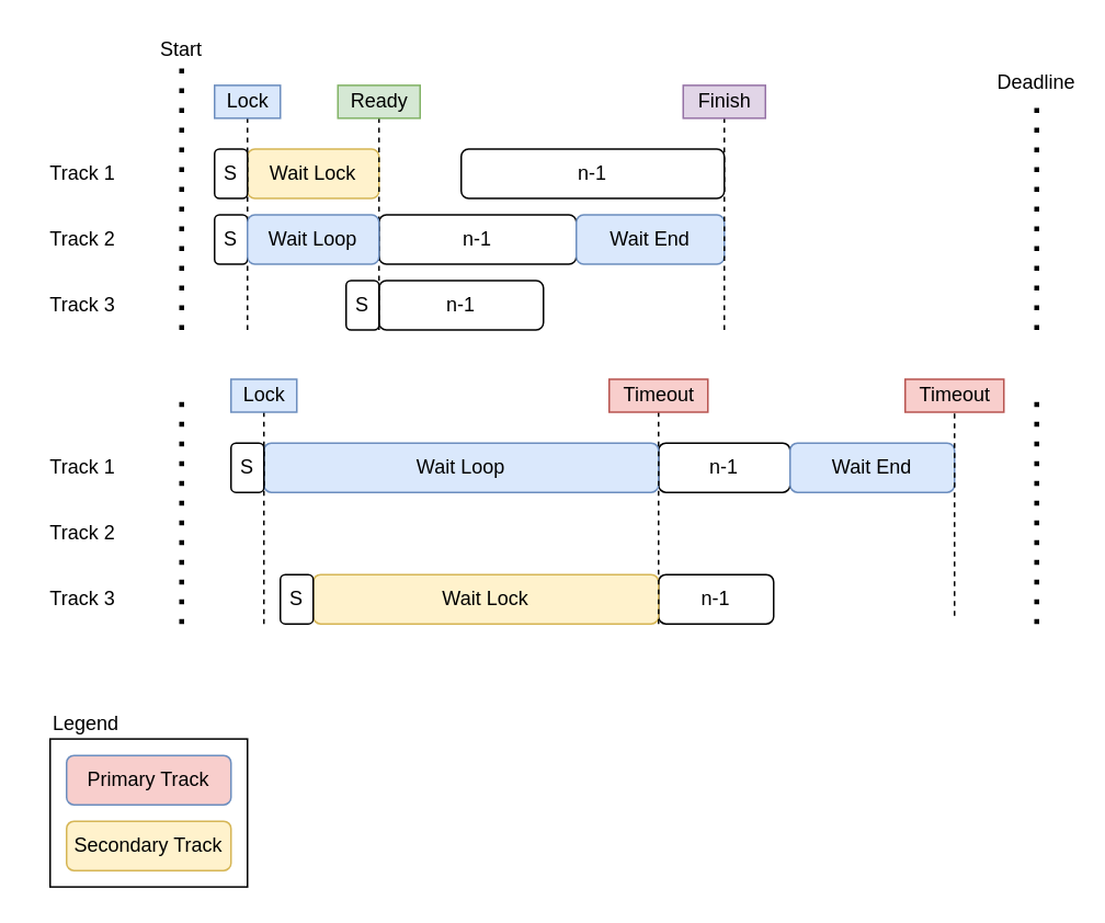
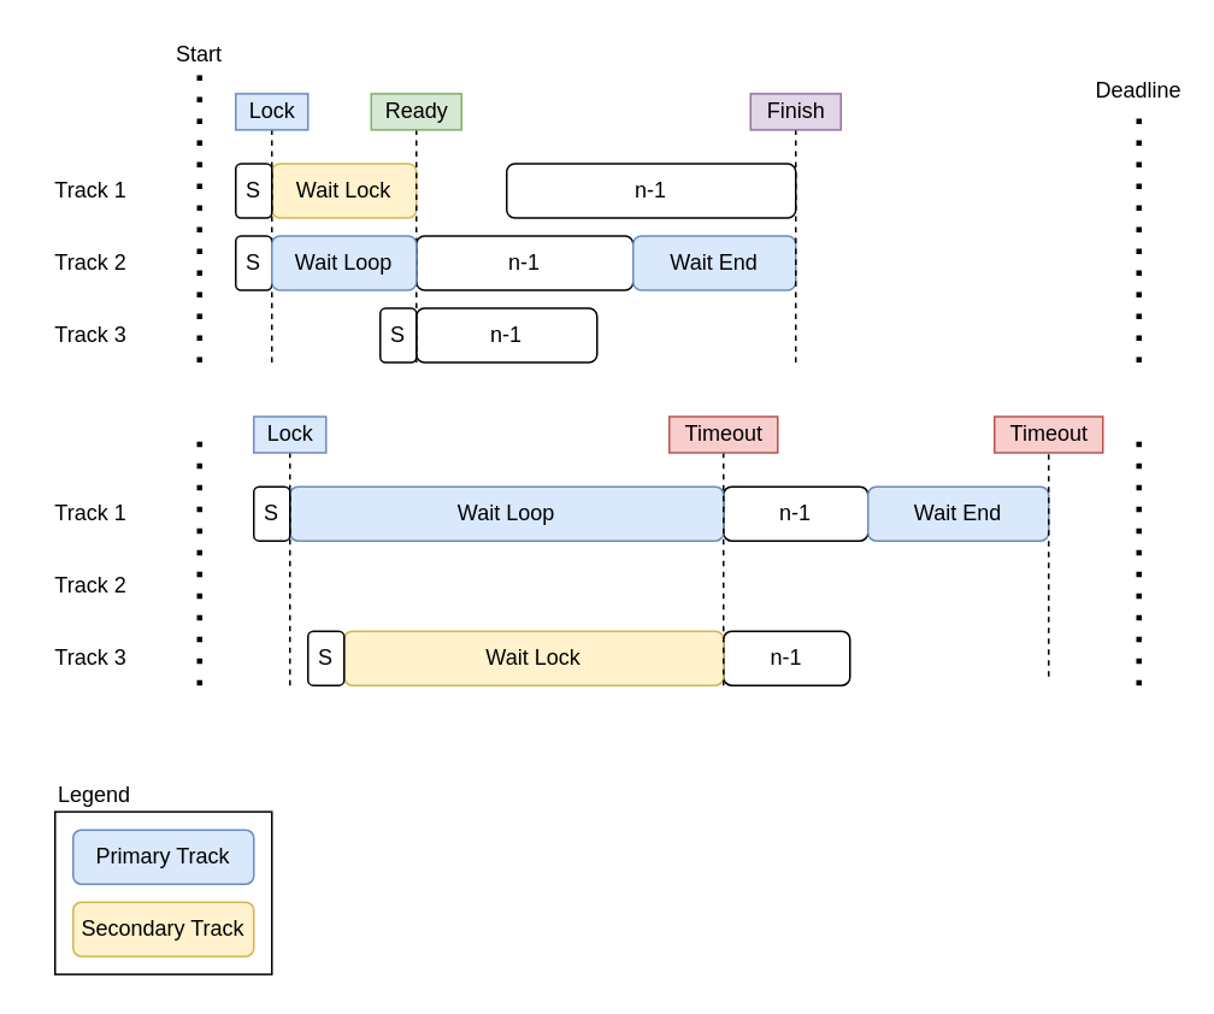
  <mxCell id="0" />
  <mxCell id="1" parent="0" />
  <mxCell id="2" value="" style="endArrow=none;dashed=1;html=1;dashPattern=1 3;strokeWidth=3;" parent="1" target="14" edge="1"><mxGeometry width="50" height="50" relative="1" as="geometry"><mxPoint x="110" y="200" as="sourcePoint" /><mxPoint x="110" y="80" as="targetPoint" /></mxGeometry></mxCell>
  <mxCell id="3" value="n-1" style="rounded=1;whiteSpace=wrap;html=1;" parent="1" vertex="1"><mxGeometry x="230" y="170" width="100" height="30" as="geometry" /></mxCell>
  <mxCell id="4" value="n-1" style="rounded=1;whiteSpace=wrap;html=1;" parent="1" vertex="1"><mxGeometry x="230" y="130" width="120" height="30" as="geometry" /></mxCell>
  <mxCell id="5" value="n-1" style="rounded=1;whiteSpace=wrap;html=1;" parent="1" vertex="1"><mxGeometry x="280" y="90" width="160" height="30" as="geometry" /></mxCell>
  <mxCell id="6" value="" style="endArrow=none;dashed=1;html=1;dashPattern=1 3;strokeWidth=3;" parent="1" target="15" edge="1"><mxGeometry width="50" height="50" relative="1" as="geometry"><mxPoint x="630" y="200" as="sourcePoint" /><mxPoint x="630" y="80" as="targetPoint" /></mxGeometry></mxCell>
  <mxCell id="7" value="" style="endArrow=none;dashed=1;html=1;dashPattern=1 3;strokeWidth=3;" parent="1" edge="1"><mxGeometry width="50" height="50" relative="1" as="geometry"><mxPoint x="110" y="378.75" as="sourcePoint" /><mxPoint x="110" y="240" as="targetPoint" /></mxGeometry></mxCell>
  <mxCell id="8" value="n-1" style="rounded=1;whiteSpace=wrap;html=1;" parent="1" vertex="1"><mxGeometry x="400" y="348.75" width="70" height="30" as="geometry" /></mxCell>
  <mxCell id="9" value="n-1" style="rounded=1;whiteSpace=wrap;html=1;" parent="1" vertex="1"><mxGeometry x="400" y="268.75" width="80" height="30" as="geometry" /></mxCell>
  <mxCell id="10" value="" style="endArrow=none;dashed=1;html=1;dashPattern=1 3;strokeWidth=3;" parent="1" edge="1"><mxGeometry width="50" height="50" relative="1" as="geometry"><mxPoint x="630" y="378.75" as="sourcePoint" /><mxPoint x="630" y="240" as="targetPoint" /></mxGeometry></mxCell>
  <mxCell id="11" value="Wait Loop" style="rounded=1;whiteSpace=wrap;html=1;fillColor=#dae8fc;strokeColor=#6c8ebf;" parent="1" vertex="1"><mxGeometry x="160" y="268.75" width="240" height="30" as="geometry" /></mxCell>
  <mxCell id="12" value="Wait Lock" style="rounded=1;whiteSpace=wrap;html=1;fillColor=#fff2cc;strokeColor=#d6b656;" parent="1" vertex="1"><mxGeometry x="190" y="348.75" width="210" height="30" as="geometry" /></mxCell>
  <mxCell id="13" value="Wait Lock" style="rounded=1;whiteSpace=wrap;html=1;fillColor=#fff2cc;strokeColor=#d6b656;" parent="1" vertex="1"><mxGeometry x="150" y="90" width="80" height="30" as="geometry" /></mxCell>
  <mxCell id="14" value="Start" style="text;html=1;strokeColor=none;fillColor=none;align=center;verticalAlign=middle;whiteSpace=wrap;rounded=0;" parent="1" vertex="1"><mxGeometry x="60" y="20" width="100" height="20" as="geometry" /></mxCell>
  <mxCell id="15" value="Deadline" style="text;html=1;strokeColor=none;fillColor=none;align=center;verticalAlign=middle;whiteSpace=wrap;rounded=0;" parent="1" vertex="1"><mxGeometry x="610" y="40" width="40" height="20" as="geometry" /></mxCell>
  <mxCell id="16" value="S" style="rounded=1;whiteSpace=wrap;html=1;" parent="1" vertex="1"><mxGeometry x="130" y="90" width="20" height="30" as="geometry" /></mxCell>
  <mxCell id="17" value="S" style="rounded=1;whiteSpace=wrap;html=1;" parent="1" vertex="1"><mxGeometry x="130" y="130" width="20" height="30" as="geometry" /></mxCell>
  <mxCell id="18" value="S" style="rounded=1;whiteSpace=wrap;html=1;" parent="1" vertex="1"><mxGeometry x="210" y="170" width="20" height="30" as="geometry" /></mxCell>
  <mxCell id="19" value="S" style="rounded=1;whiteSpace=wrap;html=1;" parent="1" vertex="1"><mxGeometry x="140" y="268.75" width="20" height="30" as="geometry" /></mxCell>
  <mxCell id="20" value="S" style="rounded=1;whiteSpace=wrap;html=1;" parent="1" vertex="1"><mxGeometry x="170" y="348.75" width="20" height="30" as="geometry" /></mxCell>
  <mxCell id="21" value="Track 1" style="text;html=1;strokeColor=none;fillColor=none;align=center;verticalAlign=middle;whiteSpace=wrap;rounded=0;" parent="1" vertex="1"><mxGeometry x="20" y="95" width="60" height="20" as="geometry" /></mxCell>
  <mxCell id="22" value="Track 2" style="text;html=1;strokeColor=none;fillColor=none;align=center;verticalAlign=middle;whiteSpace=wrap;rounded=0;" parent="1" vertex="1"><mxGeometry x="20" y="135" width="60" height="20" as="geometry" /></mxCell>
  <mxCell id="23" value="Track 3" style="text;html=1;strokeColor=none;fillColor=none;align=center;verticalAlign=middle;whiteSpace=wrap;rounded=0;" parent="1" vertex="1"><mxGeometry x="20" y="175" width="60" height="20" as="geometry" /></mxCell>
  <mxCell id="24" value="Track 1" style="text;html=1;strokeColor=none;fillColor=none;align=center;verticalAlign=middle;whiteSpace=wrap;rounded=0;" parent="1" vertex="1"><mxGeometry x="20" y="273.75" width="60" height="20" as="geometry" /></mxCell>
  <mxCell id="25" value="Track 2" style="text;html=1;strokeColor=none;fillColor=none;align=center;verticalAlign=middle;whiteSpace=wrap;rounded=0;" parent="1" vertex="1"><mxGeometry x="20" y="313.75" width="60" height="20" as="geometry" /></mxCell>
  <mxCell id="26" value="Track 3" style="text;html=1;strokeColor=none;fillColor=none;align=center;verticalAlign=middle;whiteSpace=wrap;rounded=0;" parent="1" vertex="1"><mxGeometry x="20" y="353.75" width="60" height="20" as="geometry" /></mxCell>
  <mxCell id="27" value="" style="endArrow=none;dashed=1;html=1;" parent="1" target="28" edge="1"><mxGeometry width="50" height="50" relative="1" as="geometry"><mxPoint x="150" y="200" as="sourcePoint" /><mxPoint x="150" y="87.5" as="targetPoint" /></mxGeometry></mxCell>
  <mxCell id="28" value="Lock" style="text;html=1;align=center;verticalAlign=middle;resizable=0;points=[];autosize=1;fillColor=#dae8fc;strokeColor=#6c8ebf;" parent="1" vertex="1"><mxGeometry x="130" y="51.25" width="40" height="20" as="geometry" /></mxCell>
  <mxCell id="29" value="" style="endArrow=none;dashed=1;html=1;" parent="1" target="30" edge="1"><mxGeometry width="50" height="50" relative="1" as="geometry"><mxPoint x="160" y="378.75" as="sourcePoint" /><mxPoint x="160" y="267.5" as="targetPoint" /></mxGeometry></mxCell>
  <mxCell id="30" value="Lock" style="text;html=1;align=center;verticalAlign=middle;resizable=0;points=[];autosize=1;fillColor=#dae8fc;strokeColor=#6c8ebf;" parent="1" vertex="1"><mxGeometry x="140" y="230" width="40" height="20" as="geometry" /></mxCell>
  <mxCell id="31" value="" style="endArrow=none;dashed=1;html=1;" parent="1" target="32" edge="1"><mxGeometry width="50" height="50" relative="1" as="geometry"><mxPoint x="400" y="378.75" as="sourcePoint" /><mxPoint x="400" y="267.5" as="targetPoint" /></mxGeometry></mxCell>
  <mxCell id="32" value="Timeout" style="text;html=1;align=center;verticalAlign=middle;resizable=0;points=[];autosize=1;fillColor=#f8cecc;strokeColor=#b85450;" parent="1" vertex="1"><mxGeometry x="370" y="230" width="60" height="20" as="geometry" /></mxCell>
  <mxCell id="33" value="" style="endArrow=none;dashed=1;html=1;" parent="1" edge="1"><mxGeometry width="50" height="50" relative="1" as="geometry"><mxPoint x="230" y="200" as="sourcePoint" /><mxPoint x="230" y="61" as="targetPoint" /></mxGeometry></mxCell>
  <mxCell id="34" value="Ready" style="text;html=1;align=center;verticalAlign=middle;resizable=0;points=[];autosize=1;fillColor=#d5e8d4;strokeColor=#82b366;" parent="1" vertex="1"><mxGeometry x="205" y="51.25" width="50" height="20" as="geometry" /></mxCell>
  <mxCell id="35" value="Wait Loop" style="rounded=1;whiteSpace=wrap;html=1;fillColor=#dae8fc;strokeColor=#6c8ebf;" parent="1" vertex="1"><mxGeometry x="150" y="130" width="80" height="30" as="geometry" /></mxCell>
  <mxCell id="36" value="Wait End" style="rounded=1;whiteSpace=wrap;html=1;fillColor=#dae8fc;strokeColor=#6c8ebf;" parent="1" vertex="1"><mxGeometry x="350" y="130" width="90" height="30" as="geometry" /></mxCell>
  <mxCell id="37" value="" style="endArrow=none;dashed=1;html=1;" parent="1" edge="1"><mxGeometry width="50" height="50" relative="1" as="geometry"><mxPoint x="440" y="200" as="sourcePoint" /><mxPoint x="440" y="61" as="targetPoint" /></mxGeometry></mxCell>
  <mxCell id="38" value="Finish" style="text;html=1;align=center;verticalAlign=middle;resizable=0;points=[];autosize=1;fillColor=#e1d5e7;strokeColor=#9673a6;" parent="1" vertex="1"><mxGeometry x="415" y="51.25" width="50" height="20" as="geometry" /></mxCell>
  <mxCell id="39" value="Legend" style="rounded=0;whiteSpace=wrap;html=1;verticalAlign=bottom;align=left;labelPosition=center;verticalLabelPosition=top;" parent="1" vertex="1"><mxGeometry x="30" y="448.75" width="120" height="90" as="geometry" /></mxCell>
- <mxCell id="40" value="Primary Track" style="rounded=1;whiteSpace=wrap;html=1;fillColor=#f8cecc;strokeColor=#6c8ebf;" parent="1" vertex="1"><mxGeometry x="40" y="458.75" width="100" height="30" as="geometry" /></mxCell>
+ <mxCell id="40" value="Primary Track" style="rounded=1;whiteSpace=wrap;html=1;fillColor=#dae8fc;strokeColor=#6c8ebf;" parent="1" vertex="1"><mxGeometry x="40" y="458.75" width="100" height="30" as="geometry" /></mxCell>
  <mxCell id="41" value="Secondary Track" style="rounded=1;whiteSpace=wrap;html=1;fillColor=#fff2cc;strokeColor=#d6b656;" vertex="1" parent="1"><mxGeometry x="40" y="498.75" width="100" height="30" as="geometry" /></mxCell>
  <mxCell id="42" value="Wait End" style="rounded=1;whiteSpace=wrap;html=1;fillColor=#dae8fc;strokeColor=#6c8ebf;" vertex="1" parent="1"><mxGeometry x="480" y="268.75" width="100" height="30" as="geometry" /></mxCell>
  <mxCell id="43" value="" style="endArrow=none;dashed=1;html=1;" edge="1" parent="1" target="44"><mxGeometry width="50" height="50" relative="1" as="geometry"><mxPoint x="580" y="373.75" as="sourcePoint" /><mxPoint x="580" y="262.5" as="targetPoint" /></mxGeometry></mxCell>
  <mxCell id="44" value="Timeout" style="text;html=1;align=center;verticalAlign=middle;resizable=0;points=[];autosize=1;fillColor=#f8cecc;strokeColor=#b85450;" vertex="1" parent="1"><mxGeometry x="550" y="230" width="60" height="20" as="geometry" /></mxCell>
